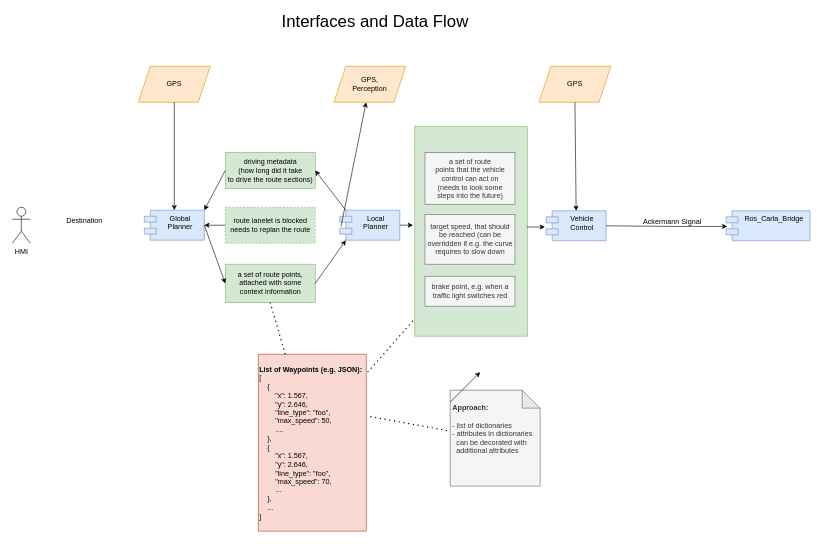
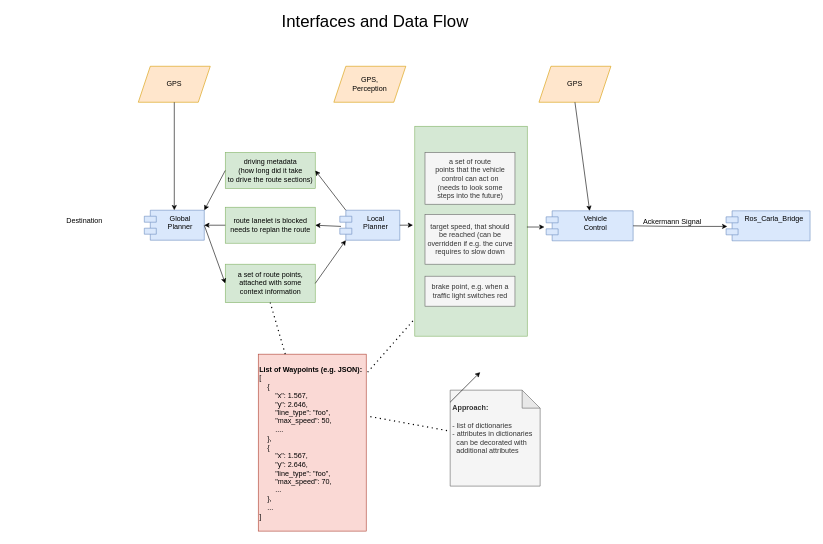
  <mxCell id="0" />
  <mxCell id="1" parent="0" />
  <mxCell id="2" value="&lt;div&gt;brake point, e.g. when a&lt;br&gt;&lt;/div&gt;&lt;div&gt;traffic light switches red&lt;br&gt;&lt;/div&gt;" style="html=1;align=center;fillColor=#d5e8d4;strokeColor=#82b366;" parent="1" vertex="1"><mxGeometry x="691" y="210" width="187.5" height="350" as="geometry" /></mxCell>
  <mxCell id="3" value="Global&#10;Planner" style="shape=module;align=left;spacingLeft=20;align=center;verticalAlign=top;fillColor=#dae8fc;strokeColor=#6c8ebf;" parent="1" vertex="1"><mxGeometry x="240" y="350" width="100" height="50" as="geometry" /></mxCell>
  <mxCell id="4" value="Local&#10;Planner" style="shape=module;align=left;spacingLeft=20;align=center;verticalAlign=top;fillColor=#dae8fc;strokeColor=#6c8ebf;" parent="1" vertex="1"><mxGeometry x="566" y="350" width="100" height="50" as="geometry" /></mxCell>
- <mxCell id="5" value="Vehicle&#10;Control&#10;" style="shape=module;align=left;spacingLeft=20;align=center;verticalAlign=top;fillColor=#dae8fc;strokeColor=#6c8ebf;" parent="1" vertex="1"><mxGeometry x="910" y="351" width="100" height="50" as="geometry" /></mxCell>
+ <mxCell id="5" value="Vehicle&#10;Control&#10;" style="shape=module;align=left;spacingLeft=20;align=center;verticalAlign=top;fillColor=#dae8fc;strokeColor=#6c8ebf;" parent="1" vertex="1"><mxGeometry x="910" y="351" width="145" height="50" as="geometry" /></mxCell>
  <mxCell id="6" value="&lt;div align=&quot;center&quot;&gt;a set of route points,&lt;/div&gt;&lt;div align=&quot;center&quot;&gt;attached with some&lt;/div&gt;&lt;div align=&quot;center&quot;&gt;context information&lt;/div&gt;" style="html=1;align=center;fillColor=#d5e8d4;strokeColor=#82b366;" parent="1" vertex="1"><mxGeometry x="375" y="440" width="150" height="64.06" as="geometry" /></mxCell>
  <mxCell id="7" value="&lt;div align=&quot;center&quot;&gt;a set of route&lt;/div&gt;&lt;div align=&quot;center&quot;&gt;points that the vehicle&lt;/div&gt;&lt;div align=&quot;center&quot;&gt;control can act on&lt;/div&gt;&lt;div align=&quot;center&quot;&gt;(needs to look some&lt;/div&gt;&lt;div align=&quot;center&quot;&gt;steps into the future)&lt;br&gt;&lt;/div&gt;" style="html=1;align=center;fillColor=#f5f5f5;fontColor=#333333;strokeColor=#666666;" parent="1" vertex="1"><mxGeometry x="708" y="253.75" width="150" height="86.25" as="geometry" /></mxCell>
  <mxCell id="8" value="" style="endArrow=classic;html=1;rounded=0;exitX=1;exitY=0.5;exitDx=0;exitDy=0;entryX=0;entryY=0.5;entryDx=0;entryDy=0;" parent="1" source="3" target="6" edge="1"><mxGeometry width="50" height="50" relative="1" as="geometry"><mxPoint x="410" y="690" as="sourcePoint" /><mxPoint x="460" y="640" as="targetPoint" /></mxGeometry></mxCell>
  <mxCell id="9" value="" style="endArrow=classic;html=1;rounded=0;exitX=1;exitY=0.5;exitDx=0;exitDy=0;entryX=0;entryY=1;entryDx=10;entryDy=0;entryPerimeter=0;" parent="1" source="6" target="4" edge="1"><mxGeometry width="50" height="50" relative="1" as="geometry"><mxPoint x="350" y="385" as="sourcePoint" /><mxPoint x="390" y="385" as="targetPoint" /></mxGeometry></mxCell>
  <mxCell id="10" value="&lt;div align=&quot;center&quot;&gt;&lt;b&gt;List of Waypoints (e.g. JSON):&lt;/b&gt;&lt;br&gt;&lt;/div&gt;&lt;div align=&quot;left&quot;&gt;[&lt;/div&gt;&lt;div align=&quot;left&quot;&gt;&amp;nbsp;&amp;nbsp;&amp;nbsp; {&lt;/div&gt;&lt;div align=&quot;left&quot;&gt;&amp;nbsp;&amp;nbsp;&amp;nbsp;&amp;nbsp;&amp;nbsp;&amp;nbsp;&amp;nbsp; &quot;x&quot;: 1.567,&lt;/div&gt;&lt;div align=&quot;left&quot;&gt;&amp;nbsp;&amp;nbsp;&amp;nbsp;&amp;nbsp;&amp;nbsp;&amp;nbsp;&amp;nbsp; &quot;y&quot;: 2.646,&lt;/div&gt;&lt;div align=&quot;left&quot;&gt;&amp;nbsp;&amp;nbsp;&amp;nbsp;&amp;nbsp;&amp;nbsp;&amp;nbsp;&amp;nbsp; &quot;line_type&quot;: &quot;foo&quot;,&lt;/div&gt;&lt;div align=&quot;left&quot;&gt;&amp;nbsp;&amp;nbsp;&amp;nbsp;&amp;nbsp;&amp;nbsp;&amp;nbsp;&amp;nbsp; &quot;max_speed&quot;: 50,&lt;/div&gt;&lt;div align=&quot;left&quot;&gt;&amp;nbsp;&amp;nbsp;&amp;nbsp;&amp;nbsp;&amp;nbsp;&amp;nbsp;&amp;nbsp; ....&lt;br&gt;&lt;/div&gt;&lt;div align=&quot;left&quot;&gt;&amp;nbsp;&amp;nbsp;&amp;nbsp; },&lt;/div&gt;&lt;div align=&quot;left&quot;&gt;&amp;nbsp;&amp;nbsp;&amp;nbsp; {&lt;div align=&quot;left&quot;&gt;&amp;nbsp;&amp;nbsp;&amp;nbsp;&amp;nbsp;&amp;nbsp;&amp;nbsp;&amp;nbsp; &quot;x&quot;: 1.567,&lt;/div&gt;&lt;div align=&quot;left&quot;&gt;&amp;nbsp;&amp;nbsp;&amp;nbsp;&amp;nbsp;&amp;nbsp;&amp;nbsp;&amp;nbsp; &quot;y&quot;: 2.646,&lt;/div&gt;&lt;div align=&quot;left&quot;&gt;&amp;nbsp;&amp;nbsp;&amp;nbsp;&amp;nbsp;&amp;nbsp;&amp;nbsp;&amp;nbsp; &quot;line_type&quot;: &quot;foo&quot;,&lt;/div&gt;&lt;div align=&quot;left&quot;&gt;&amp;nbsp;&amp;nbsp;&amp;nbsp;&amp;nbsp;&amp;nbsp;&amp;nbsp;&amp;nbsp; &quot;max_speed&quot;: 70,&lt;/div&gt;&lt;div align=&quot;left&quot;&gt;&amp;nbsp;&amp;nbsp;&amp;nbsp;&amp;nbsp;&amp;nbsp;&amp;nbsp;&amp;nbsp; ...&lt;br&gt;&lt;/div&gt;&lt;div align=&quot;left&quot;&gt;&amp;nbsp;&amp;nbsp;&amp;nbsp; },&lt;/div&gt;&lt;div align=&quot;left&quot;&gt;&amp;nbsp;&amp;nbsp;&amp;nbsp; ...&lt;br&gt;&lt;/div&gt;&lt;/div&gt;&lt;div align=&quot;left&quot;&gt;]&lt;br&gt;&lt;/div&gt;" style="html=1;align=left;fillColor=#fad9d5;strokeColor=#ae4132;" parent="1" vertex="1"><mxGeometry x="430" y="590" width="180" height="295" as="geometry" /></mxCell>
- <mxCell id="11" value="&lt;div&gt;route lanelet is blocked&lt;/div&gt;&lt;div&gt;needs to replan the route&lt;br&gt;&lt;/div&gt;" style="html=1;align=center;fillColor=#d5e8d4;strokeColor=#82b366;dashed=1;" parent="1" vertex="1"><mxGeometry x="375" y="345" width="150" height="60" as="geometry" /></mxCell>
- <mxCell id="12" value="" style="endArrow=classic;html=1;rounded=0;exitX=0.02;exitY=0.54;exitDx=0;exitDy=0;exitPerimeter=0;" parent="1" source="4" target="28" edge="1"><mxGeometry width="50" height="50" relative="1" as="geometry"><mxPoint x="570" y="375" as="sourcePoint" /><mxPoint x="385" y="385" as="targetPoint" /></mxGeometry></mxCell>
+ <mxCell id="11" value="&lt;div&gt;route lanelet is blocked&lt;/div&gt;&lt;div&gt;needs to replan the route&lt;br&gt;&lt;/div&gt;" style="html=1;align=center;fillColor=#d5e8d4;strokeColor=#82b366;" parent="1" vertex="1"><mxGeometry x="375" y="345" width="150" height="60" as="geometry" /></mxCell>
+ <mxCell id="12" value="" style="endArrow=classic;html=1;rounded=0;entryX=1;entryY=0.5;entryDx=0;entryDy=0;exitX=0.02;exitY=0.54;exitDx=0;exitDy=0;exitPerimeter=0;" parent="1" source="4" target="11" edge="1"><mxGeometry width="50" height="50" relative="1" as="geometry"><mxPoint x="570" y="375" as="sourcePoint" /><mxPoint x="385" y="385" as="targetPoint" /></mxGeometry></mxCell>
  <mxCell id="13" value="" style="endArrow=classic;html=1;rounded=0;entryX=1;entryY=0.5;entryDx=0;entryDy=0;exitX=0;exitY=0.5;exitDx=0;exitDy=0;" parent="1" source="11" target="3" edge="1"><mxGeometry width="50" height="50" relative="1" as="geometry"><mxPoint x="370" y="380" as="sourcePoint" /><mxPoint x="535" y="470" as="targetPoint" /></mxGeometry></mxCell>
  <mxCell id="14" value="&lt;div&gt;driving metadata&lt;/div&gt;&lt;div&gt;(how long did it take&lt;/div&gt;&lt;div&gt;to drive the route sections)&lt;br&gt;&lt;/div&gt;" style="html=1;align=center;fillColor=#d5e8d4;strokeColor=#82b366;" parent="1" vertex="1"><mxGeometry x="375" y="253.75" width="150" height="60" as="geometry" /></mxCell>
  <mxCell id="15" value="" style="endArrow=classic;html=1;rounded=0;exitX=0;exitY=0;exitDx=10;exitDy=0;entryX=1;entryY=0.5;entryDx=0;entryDy=0;exitPerimeter=0;" parent="1" source="4" target="14" edge="1"><mxGeometry width="50" height="50" relative="1" as="geometry"><mxPoint x="586" y="410" as="sourcePoint" /><mxPoint x="535" y="470" as="targetPoint" /></mxGeometry></mxCell>
  <mxCell id="16" value="" style="endArrow=classic;html=1;rounded=0;exitX=0;exitY=0.5;exitDx=0;exitDy=0;entryX=1;entryY=0;entryDx=0;entryDy=0;" parent="1" source="14" target="3" edge="1"><mxGeometry width="50" height="50" relative="1" as="geometry"><mxPoint x="586" y="360" as="sourcePoint" /><mxPoint x="535" y="293.75" as="targetPoint" /></mxGeometry></mxCell>
  <mxCell id="17" value="&lt;div&gt;target speed, that should&lt;/div&gt;&lt;div&gt;be reached (can be&lt;/div&gt;&lt;div&gt;overridden if e.g. the curve&lt;/div&gt;&lt;div&gt;requires to slow down&lt;br&gt;&lt;/div&gt;" style="html=1;align=center;fillColor=#f5f5f5;fontColor=#333333;strokeColor=#666666;" parent="1" vertex="1"><mxGeometry x="708" y="356.88" width="150" height="83.12" as="geometry" /></mxCell>
  <mxCell id="18" value="&lt;div&gt;brake point, e.g. when a&lt;br&gt;&lt;/div&gt;&lt;div&gt;traffic light switches red&lt;br&gt;&lt;/div&gt;" style="html=1;align=center;fillColor=#f5f5f5;fontColor=#333333;strokeColor=#666666;" parent="1" vertex="1"><mxGeometry x="708" y="460" width="150" height="50" as="geometry" /></mxCell>
  <mxCell id="19" value="" style="endArrow=classic;html=1;rounded=0;exitX=1;exitY=0.5;exitDx=0;exitDy=0;entryX=-0.016;entryY=0.471;entryDx=0;entryDy=0;entryPerimeter=0;" parent="1" source="4" target="2" edge="1"><mxGeometry width="50" height="50" relative="1" as="geometry"><mxPoint x="586" y="410" as="sourcePoint" /><mxPoint x="535" y="470" as="targetPoint" /></mxGeometry></mxCell>
  <mxCell id="20" value="" style="endArrow=classic;html=1;rounded=0;exitX=0.997;exitY=0.48;exitDx=0;exitDy=0;entryX=-0.02;entryY=0.54;entryDx=0;entryDy=0;exitPerimeter=0;entryPerimeter=0;" parent="1" source="2" target="5" edge="1"><mxGeometry width="50" height="50" relative="1" as="geometry"><mxPoint x="586" y="410" as="sourcePoint" /><mxPoint x="535" y="470" as="targetPoint" /></mxGeometry></mxCell>
  <mxCell id="21" value="" style="endArrow=none;dashed=1;html=1;dashPattern=1 3;strokeWidth=2;rounded=0;exitX=1.013;exitY=0.102;exitDx=0;exitDy=0;exitPerimeter=0;entryX=0;entryY=0.917;entryDx=0;entryDy=0;entryPerimeter=0;" parent="1" source="10" target="2" edge="1"><mxGeometry width="50" height="50" relative="1" as="geometry"><mxPoint x="620" y="715.05" as="sourcePoint" /><mxPoint x="766" y="716.08" as="targetPoint" /></mxGeometry></mxCell>
  <mxCell id="22" value="" style="endArrow=none;dashed=1;html=1;dashPattern=1 3;strokeWidth=2;rounded=0;exitX=0.25;exitY=0;exitDx=0;exitDy=0;entryX=0.5;entryY=1;entryDx=0;entryDy=0;" parent="1" source="10" target="6" edge="1"><mxGeometry width="50" height="50" relative="1" as="geometry"><mxPoint x="621.95" y="630.09" as="sourcePoint" /><mxPoint x="701" y="540.95" as="targetPoint" /></mxGeometry></mxCell>
  <mxCell id="23" value="&lt;font style=&quot;font-size: 28px&quot;&gt;Interfaces and Data Flow&lt;/font&gt;" style="text;html=1;strokeColor=none;fillColor=none;align=center;verticalAlign=middle;whiteSpace=wrap;rounded=0;" parent="1" vertex="1"><mxGeometry x="450" y="20" width="350" height="30" as="geometry" /></mxCell>
  <mxCell id="24" value="&lt;div style=&quot;font-size: 12px&quot; align=&quot;left&quot;&gt;&lt;font style=&quot;font-size: 12px&quot;&gt;&lt;b&gt;Approach:&lt;/b&gt;&lt;/font&gt;&lt;/div&gt;&lt;div style=&quot;font-size: 12px&quot; align=&quot;left&quot;&gt;&lt;font style=&quot;font-size: 12px&quot;&gt;&lt;br&gt;&lt;/font&gt;&lt;/div&gt;&lt;div style=&quot;font-size: 12px&quot; align=&quot;left&quot;&gt;&lt;font style=&quot;font-size: 12px&quot;&gt;- list of dictionaries&lt;/font&gt;&lt;/div&gt;&lt;div style=&quot;font-size: 12px&quot; align=&quot;left&quot;&gt;&lt;font style=&quot;font-size: 12px&quot;&gt;- attributes in dictionaries&lt;br&gt;&amp;nbsp; can be decorated with&lt;/font&gt;&lt;/div&gt;&lt;div style=&quot;font-size: 12px&quot; align=&quot;left&quot;&gt;&lt;font style=&quot;font-size: 12px&quot;&gt;&amp;nbsp; additional attributes&lt;br&gt;&lt;/font&gt;&lt;/div&gt;&lt;div style=&quot;font-size: 12px&quot;&gt;&lt;font style=&quot;font-size: 12px&quot;&gt;&lt;br&gt;&lt;br&gt;&lt;/font&gt;&lt;/div&gt;" style="shape=note;whiteSpace=wrap;html=1;backgroundOutline=1;darkOpacity=0.05;fontSize=28;align=left;spacingLeft=2;fillColor=#f5f5f5;fontColor=#333333;strokeColor=#666666;" parent="1" vertex="1"><mxGeometry x="750" y="650" width="150" height="160" as="geometry" /></mxCell>
  <mxCell id="25" value="" style="endArrow=none;dashed=1;html=1;dashPattern=1 3;strokeWidth=2;rounded=0;exitX=-0.035;exitY=0.421;exitDx=0;exitDy=0;exitPerimeter=0;entryX=1.012;entryY=0.35;entryDx=0;entryDy=0;entryPerimeter=0;" parent="1" source="24" target="10" edge="1"><mxGeometry width="50" height="50" relative="1" as="geometry"><mxPoint x="621.95" y="630.09" as="sourcePoint" /><mxPoint x="701" y="540.95" as="targetPoint" /></mxGeometry></mxCell>
  <mxCell id="26" value="&lt;div&gt;GPS&lt;/div&gt;" style="shape=parallelogram;perimeter=parallelogramPerimeter;whiteSpace=wrap;html=1;fixedSize=1;fontSize=12;align=center;fillColor=#ffe6cc;strokeColor=#d79b00;" parent="1" vertex="1"><mxGeometry x="230" y="110" width="120" height="60" as="geometry" /></mxCell>
  <mxCell id="27" value="" style="endArrow=classic;html=1;rounded=0;exitX=0.5;exitY=1;exitDx=0;exitDy=0;entryX=0.5;entryY=0;entryDx=0;entryDy=0;" parent="1" source="26" target="3" edge="1"><mxGeometry width="50" height="50" relative="1" as="geometry"><mxPoint x="586" y="360" as="sourcePoint" /><mxPoint x="535" y="293.75" as="targetPoint" /></mxGeometry></mxCell>
  <mxCell id="28" value="&lt;div&gt;GPS,&lt;/div&gt;&lt;div&gt;Perception&lt;br&gt;&lt;/div&gt;" style="shape=parallelogram;perimeter=parallelogramPerimeter;whiteSpace=wrap;html=1;fixedSize=1;fontSize=12;align=center;fillColor=#ffe6cc;strokeColor=#d79b00;" parent="1" vertex="1"><mxGeometry x="556" y="110" width="120" height="60" as="geometry" /></mxCell>
  <mxCell id="29" value="&lt;div&gt;GPS&lt;/div&gt;" style="shape=parallelogram;perimeter=parallelogramPerimeter;whiteSpace=wrap;html=1;fixedSize=1;fontSize=12;align=center;fillColor=#ffe6cc;strokeColor=#d79b00;" parent="1" vertex="1"><mxGeometry x="898" y="110" width="120" height="60" as="geometry" /></mxCell>
  <mxCell id="30" value="" style="endArrow=classic;html=1;rounded=0;exitX=0.5;exitY=1;exitDx=0;exitDy=0;entryX=0.5;entryY=0;entryDx=0;entryDy=0;" parent="1" source="29" target="5" edge="1"><mxGeometry width="50" height="50" relative="1" as="geometry"><mxPoint x="626" y="180" as="sourcePoint" /><mxPoint x="626" y="360" as="targetPoint" /></mxGeometry></mxCell>
- <mxCell id="31" value="HMI" style="shape=umlActor;verticalLabelPosition=bottom;verticalAlign=top;html=1;outlineConnect=0;" vertex="1" parent="1"><mxGeometry x="20" y="345" width="30" height="60" as="geometry" /></mxCell>
  <mxCell id="32" value="" style="endArrow=classic;html=1;rounded=0;" edge="1" parent="1"><mxGeometry width="50" height="50" relative="1" as="geometry"><mxPoint x="750" y="670" as="sourcePoint" /><mxPoint x="800" y="620" as="targetPoint" /></mxGeometry></mxCell>
  <mxCell id="33" value="Ros_Carla_Bridge" style="shape=module;align=left;spacingLeft=20;align=center;verticalAlign=top;fillColor=#dae8fc;strokeColor=#6c8ebf;" vertex="1" parent="1"><mxGeometry x="1210" y="351" width="140" height="50" as="geometry" /></mxCell>
  <mxCell id="34" value="" style="endArrow=classic;html=1;rounded=0;exitX=1;exitY=0.5;exitDx=0;exitDy=0;entryX=0.014;entryY=0.52;entryDx=0;entryDy=0;entryPerimeter=0;" edge="1" parent="1" source="5" target="33"><mxGeometry width="50" height="50" relative="1" as="geometry"><mxPoint x="1130" y="670" as="sourcePoint" /><mxPoint x="1180" y="620" as="targetPoint" /><Array as="points"><mxPoint x="1120" y="377" /></Array></mxGeometry></mxCell>
  <mxCell id="35" value="Ackermann Signal" style="text;html=1;align=center;verticalAlign=middle;resizable=0;points=[];autosize=1;strokeColor=none;fillColor=none;" vertex="1" parent="1"><mxGeometry x="1065" y="360" width="110" height="20" as="geometry" /></mxCell>
  <mxCell id="36" value="Destination" style="text;html=1;align=center;verticalAlign=middle;resizable=0;points=[];autosize=1;strokeColor=none;fillColor=none;" vertex="1" parent="1"><mxGeometry x="100" y="356.88" width="80" height="20" as="geometry" /></mxCell>
